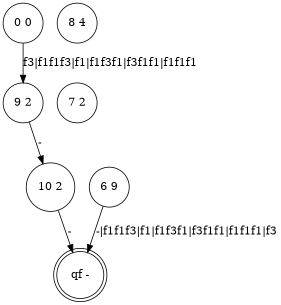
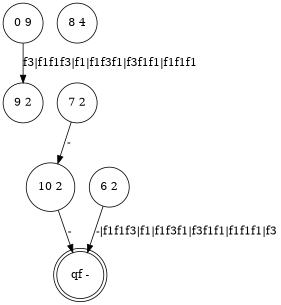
  digraph {
    node [shape=circle]
    "qf -" [shape=doublecircle]
    "10 2"
    "9 2"
-   "6 2" [label="6 9"]
+   "6 2"
    "7 2"
-   "0 0"
+   "0 0" [label="0 9"]
    n7 [label="8 4"]
    "10 2" -> "qf -" [label="-"]
-   "9 2" -> "10 2" [label="-"]
+   "7 2" -> "10 2" [label="-"]
    "6 2" -> "qf -" [label="-|f1f1f3|f1|f1f3f1|f3f1f1|f1f1f1|f3"]
    "0 0" -> "9 2" [label="f3|f1f1f3|f1|f1f3f1|f3f1f1|f1f1f1"]
  }
